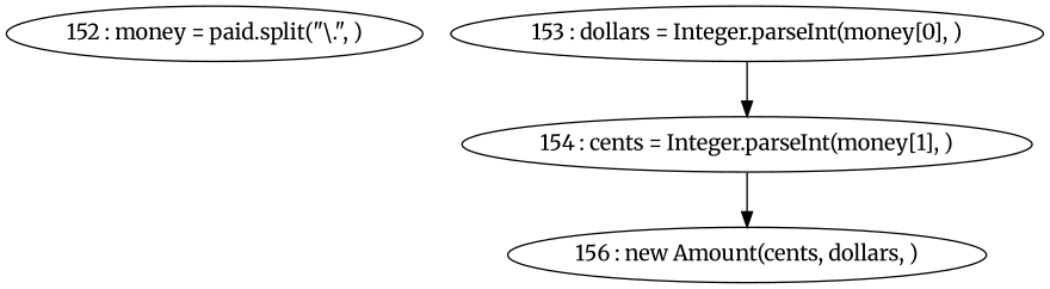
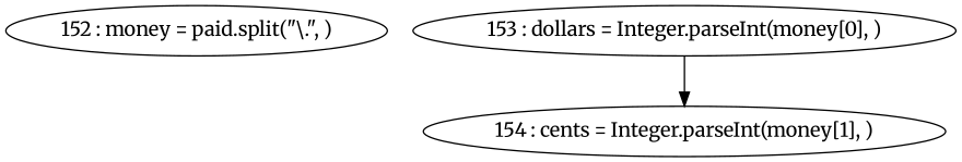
  digraph {
    fontname=Merriweather
    node [fontname=Merriweather]
    edge [fontname=Merriweather]
    "152 : money = paid.split(\"\\.\", )"
    "153 : dollars = Integer.parseInt(money[0], )"
    "154 : cents = Integer.parseInt(money[1], )"
-   "156 : new Amount(cents, dollars, )"
    "153 : dollars = Integer.parseInt(money[0], )" -> "154 : cents = Integer.parseInt(money[1], )"
-   "154 : cents = Integer.parseInt(money[1], )" -> "156 : new Amount(cents, dollars, )"
  }
